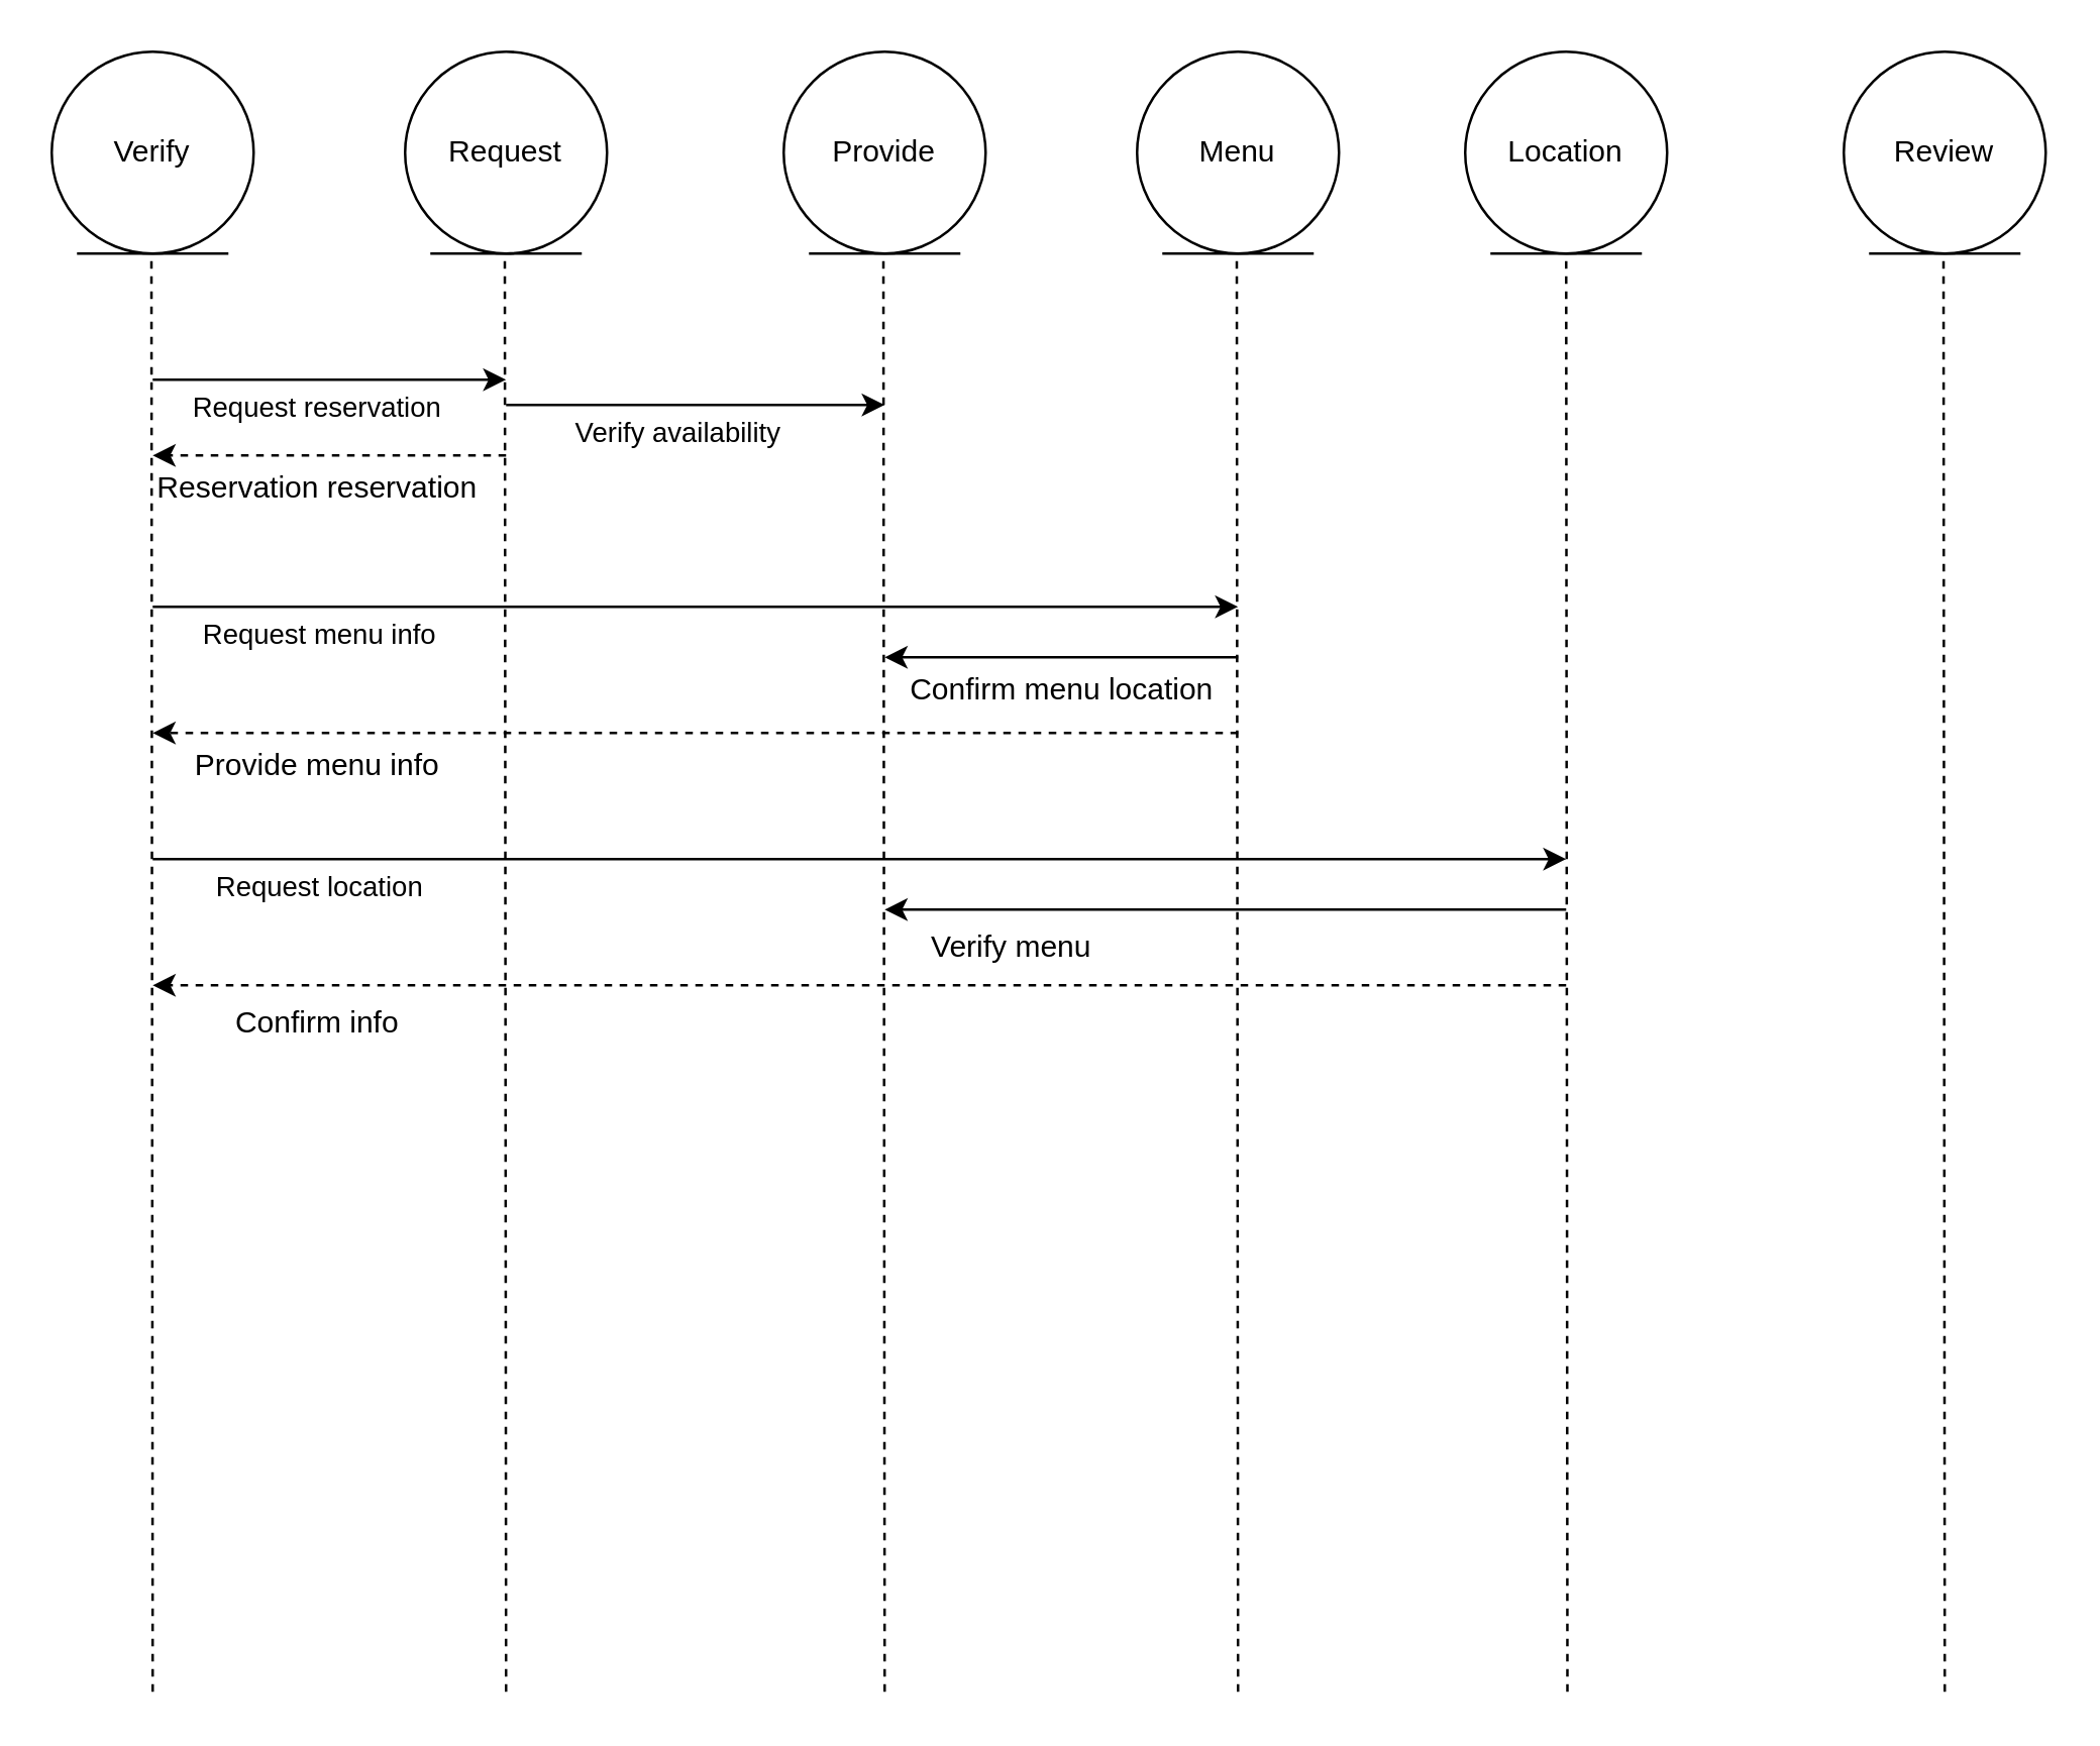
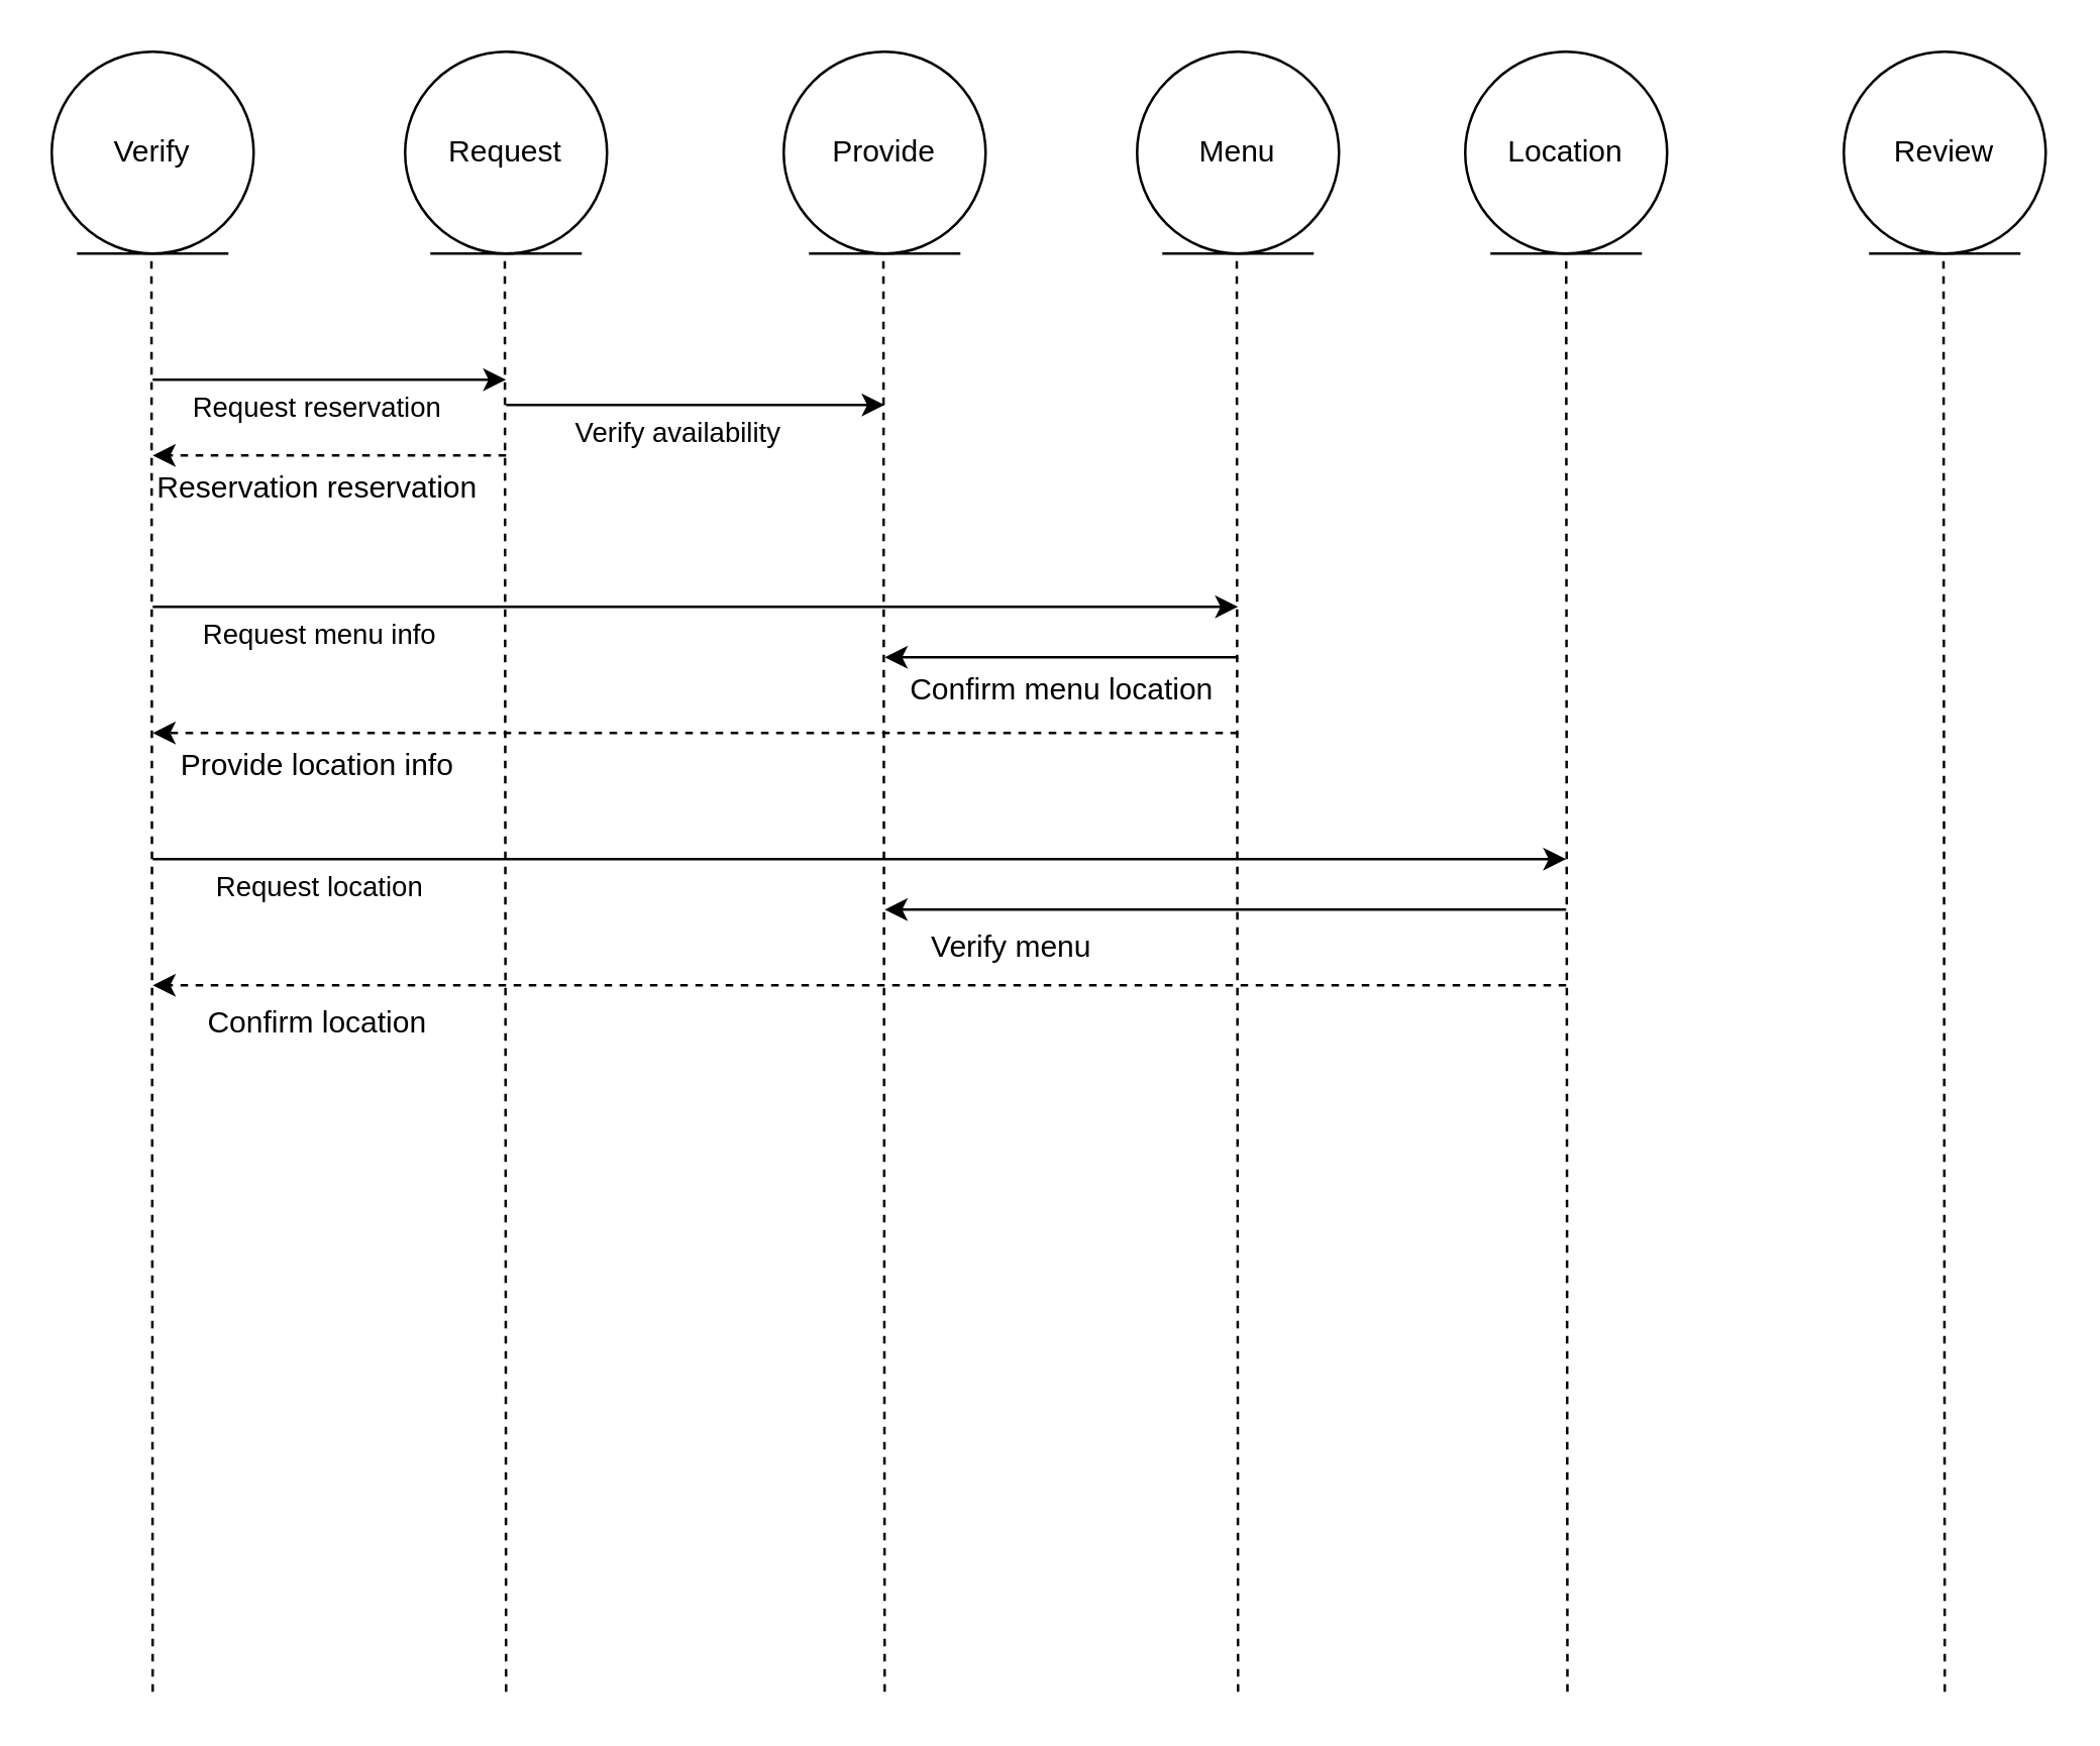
  <mxCell id="0" />
  <mxCell id="1" parent="0" />
  <mxCell id="2" value="Verify" style="ellipse;shape=umlEntity;whiteSpace=wrap;html=1;fontStyle=0" vertex="1" parent="1"><mxGeometry x="20" y="20" width="80" height="80" as="geometry" /></mxCell>
  <mxCell id="3" value="Request" style="ellipse;shape=umlEntity;whiteSpace=wrap;html=1;fontStyle=0" vertex="1" parent="1"><mxGeometry x="160" y="20" width="80" height="80" as="geometry" /></mxCell>
  <mxCell id="4" value="Provide" style="ellipse;shape=umlEntity;whiteSpace=wrap;html=1;fontStyle=0" vertex="1" parent="1"><mxGeometry x="310" y="20" width="80" height="80" as="geometry" /></mxCell>
  <mxCell id="5" value="Menu" style="ellipse;shape=umlEntity;whiteSpace=wrap;html=1;fontStyle=0" vertex="1" parent="1"><mxGeometry x="450" y="20" width="80" height="80" as="geometry" /></mxCell>
  <mxCell id="6" value="Location" style="ellipse;shape=umlEntity;whiteSpace=wrap;html=1;fontStyle=0" vertex="1" parent="1"><mxGeometry x="580" y="20" width="80" height="80" as="geometry" /></mxCell>
  <mxCell id="7" value="" style="endArrow=none;dashed=1;html=1;rounded=0;" edge="1" parent="1"><mxGeometry width="50" height="50" relative="1" as="geometry"><mxPoint x="60" y="670" as="sourcePoint" /><mxPoint x="59.5" y="100" as="targetPoint" /></mxGeometry></mxCell>
  <mxCell id="8" value="" style="endArrow=none;dashed=1;html=1;rounded=0;" edge="1" parent="1"><mxGeometry width="50" height="50" relative="1" as="geometry"><mxPoint x="200" y="670" as="sourcePoint" /><mxPoint x="199.5" y="100" as="targetPoint" /></mxGeometry></mxCell>
  <mxCell id="9" value="" style="endArrow=none;dashed=1;html=1;rounded=0;" edge="1" parent="1"><mxGeometry width="50" height="50" relative="1" as="geometry"><mxPoint x="350" y="670" as="sourcePoint" /><mxPoint x="349.5" y="100" as="targetPoint" /></mxGeometry></mxCell>
  <mxCell id="10" value="" style="endArrow=none;dashed=1;html=1;rounded=0;" edge="1" parent="1"><mxGeometry width="50" height="50" relative="1" as="geometry"><mxPoint x="490" y="670" as="sourcePoint" /><mxPoint x="489.5" y="100" as="targetPoint" /></mxGeometry></mxCell>
  <mxCell id="11" value="" style="endArrow=none;dashed=1;html=1;rounded=0;" edge="1" parent="1"><mxGeometry width="50" height="50" relative="1" as="geometry"><mxPoint x="620.5" y="670" as="sourcePoint" /><mxPoint x="620" y="100" as="targetPoint" /></mxGeometry></mxCell>
  <mxCell id="12" value="" style="endArrow=classic;html=1;rounded=0;" edge="1" parent="1"><mxGeometry width="50" height="50" relative="1" as="geometry"><mxPoint x="60" y="150" as="sourcePoint" /><mxPoint x="200" y="150" as="targetPoint" /></mxGeometry></mxCell>
  <mxCell id="13" value="Request reservation" style="edgeLabel;html=1;align=center;verticalAlign=middle;resizable=0;points=[];" vertex="1" connectable="0" parent="12"><mxGeometry x="-0.386" y="-4" relative="1" as="geometry"><mxPoint x="21" y="6" as="offset" /></mxGeometry></mxCell>
  <mxCell id="14" value="" style="endArrow=none;dashed=1;html=1;rounded=0;" edge="1" parent="1"><mxGeometry width="50" height="50" relative="1" as="geometry"><mxPoint x="770" y="670" as="sourcePoint" /><mxPoint x="769.5" y="100" as="targetPoint" /></mxGeometry></mxCell>
  <mxCell id="15" value="" style="endArrow=classic;html=1;rounded=0;" edge="1" parent="1"><mxGeometry width="50" height="50" relative="1" as="geometry"><mxPoint x="200" y="160" as="sourcePoint" /><mxPoint x="350" y="160" as="targetPoint" /></mxGeometry></mxCell>
  <mxCell id="16" value="Verify availability" style="edgeLabel;html=1;align=center;verticalAlign=middle;resizable=0;points=[];" vertex="1" connectable="0" parent="15"><mxGeometry x="-0.386" y="-4" relative="1" as="geometry"><mxPoint x="21" y="6" as="offset" /></mxGeometry></mxCell>
  <mxCell id="17" value="Review" style="ellipse;shape=umlEntity;whiteSpace=wrap;html=1;fontStyle=0" vertex="1" parent="1"><mxGeometry x="730" y="20" width="80" height="80" as="geometry" /></mxCell>
  <mxCell id="18" value="Reservation reservation&lt;div&gt;&lt;br&gt;&lt;/div&gt;" style="text;html=1;align=center;verticalAlign=middle;resizable=0;points=[];autosize=1;strokeColor=none;fillColor=none;" vertex="1" parent="1"><mxGeometry x="60" y="180" width="130" height="40" as="geometry" /></mxCell>
  <mxCell id="19" value="" style="endArrow=classic;html=1;rounded=0;" edge="1" parent="1"><mxGeometry width="50" height="50" relative="1" as="geometry"><mxPoint x="60" y="240" as="sourcePoint" /><mxPoint x="490" y="240" as="targetPoint" /></mxGeometry></mxCell>
  <mxCell id="20" value="Request menu info" style="edgeLabel;html=1;align=center;verticalAlign=middle;resizable=0;points=[];" vertex="1" connectable="0" parent="19"><mxGeometry x="-0.386" y="-4" relative="1" as="geometry"><mxPoint x="-67" y="6" as="offset" /></mxGeometry></mxCell>
  <mxCell id="21" value="" style="endArrow=classic;html=1;rounded=0;dashed=1;" edge="1" parent="1"><mxGeometry width="50" height="50" relative="1" as="geometry"><mxPoint x="490" y="290" as="sourcePoint" /><mxPoint x="60" y="290" as="targetPoint" /></mxGeometry></mxCell>
  <mxCell id="22" value="" style="endArrow=classic;html=1;rounded=0;" edge="1" parent="1"><mxGeometry width="50" height="50" relative="1" as="geometry"><mxPoint x="490" y="260" as="sourcePoint" /><mxPoint x="350" y="260" as="targetPoint" /></mxGeometry></mxCell>
  <mxCell id="23" value="Confirm menu location&lt;div&gt;&lt;br&gt;&lt;/div&gt;" style="text;html=1;align=center;verticalAlign=middle;resizable=0;points=[];autosize=1;strokeColor=none;fillColor=none;" vertex="1" parent="1"><mxGeometry x="360" y="260" width="120" height="40" as="geometry" /></mxCell>
  <mxCell id="24" value="" style="endArrow=classic;html=1;rounded=0;dashed=1;" edge="1" parent="1"><mxGeometry width="50" height="50" relative="1" as="geometry"><mxPoint x="200" y="180" as="sourcePoint" /><mxPoint x="60" y="180" as="targetPoint" /></mxGeometry></mxCell>
- <mxCell id="25" value="Provide menu info&lt;div&gt;&lt;br&gt;&lt;/div&gt;" style="text;html=1;align=center;verticalAlign=middle;resizable=0;points=[];autosize=1;strokeColor=none;fillColor=none;" vertex="1" parent="1"><mxGeometry x="65" y="290" width="120" height="40" as="geometry" /></mxCell>
+ <mxCell id="25" value="Provide location info&lt;div&gt;&lt;br&gt;&lt;/div&gt;" style="text;html=1;align=center;verticalAlign=middle;resizable=0;points=[];autosize=1;strokeColor=none;fillColor=none;" vertex="1" parent="1"><mxGeometry x="65" y="290" width="120" height="40" as="geometry" /></mxCell>
  <mxCell id="26" value="" style="endArrow=classic;html=1;rounded=0;" edge="1" parent="1"><mxGeometry width="50" height="50" relative="1" as="geometry"><mxPoint x="60" y="340" as="sourcePoint" /><mxPoint x="620" y="340" as="targetPoint" /></mxGeometry></mxCell>
  <mxCell id="27" value="Request location" style="edgeLabel;html=1;align=center;verticalAlign=middle;resizable=0;points=[];" vertex="1" connectable="0" parent="26"><mxGeometry x="-0.386" y="-4" relative="1" as="geometry"><mxPoint x="-107" y="6" as="offset" /></mxGeometry></mxCell>
  <mxCell id="28" value="" style="endArrow=classic;html=1;rounded=0;dashed=1;" edge="1" parent="1"><mxGeometry width="50" height="50" relative="1" as="geometry"><mxPoint x="620" y="390" as="sourcePoint" /><mxPoint x="60" y="390" as="targetPoint" /></mxGeometry></mxCell>
  <mxCell id="29" value="" style="endArrow=classic;html=1;rounded=0;" edge="1" parent="1"><mxGeometry width="50" height="50" relative="1" as="geometry"><mxPoint x="620" y="360" as="sourcePoint" /><mxPoint x="350" y="360" as="targetPoint" /></mxGeometry></mxCell>
  <mxCell id="30" value="Verify menu" style="text;html=1;align=center;verticalAlign=middle;resizable=0;points=[];autosize=1;strokeColor=none;fillColor=none;" vertex="1" parent="1"><mxGeometry x="350" y="360" width="100" height="30" as="geometry" /></mxCell>
- <mxCell id="31" value="Confirm info" style="text;html=1;align=center;verticalAlign=middle;resizable=0;points=[];autosize=1;strokeColor=none;fillColor=none;" vertex="1" parent="1"><mxGeometry x="70" y="390" width="110" height="30" as="geometry" /></mxCell>
+ <mxCell id="31" value="Confirm location" style="text;html=1;align=center;verticalAlign=middle;resizable=0;points=[];autosize=1;strokeColor=none;fillColor=none;" vertex="1" parent="1"><mxGeometry x="70" y="390" width="110" height="30" as="geometry" /></mxCell>
